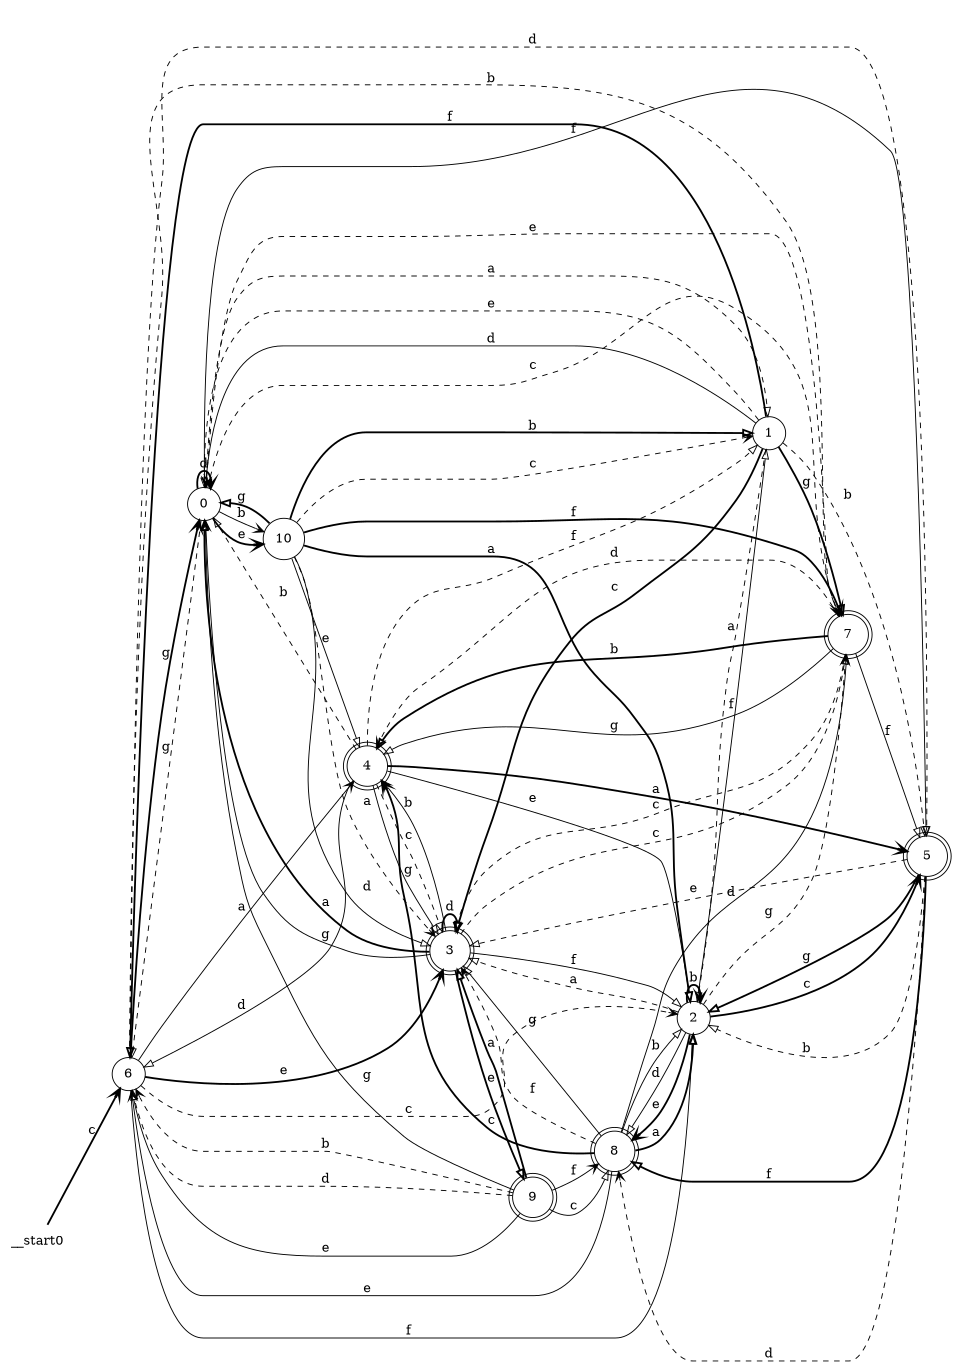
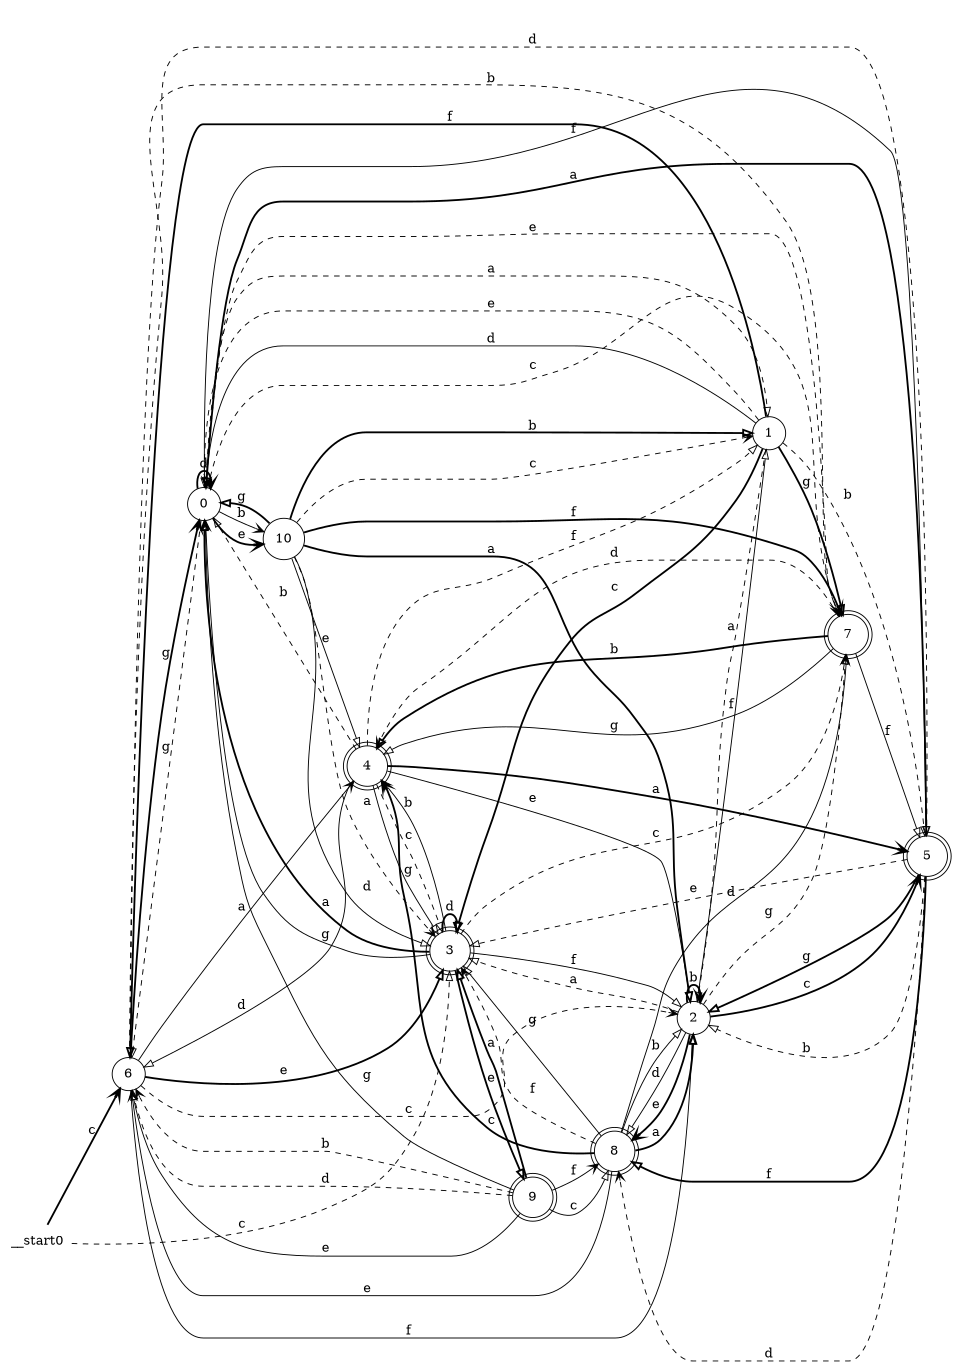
  digraph {
    rankdir=LR
    node [shape=doublecircle color=black fillcolor=white style="rounded,filled"]
    edge [arrowhead=onormal style=bold]
    __start0 [shape=none color="" fillcolor="" style=""]
    n2 [label=6 shape=circle style=filled]
    n3 [label=0 shape=circle style=filled]
    n4 [label=1 shape=circle style=filled]
    n5 [label=5]
    n6 [label=7]
    n7 [label=10 shape=circle style=filled]
    n8 [label=2 shape=circle style=filled]
    n9 [label=3]
    n10 [label=8]
    n11 [label=4]
    n12 [label=9]
    __start0 -> n2 [arrowhead=vee label=c]
    n2 -> n3 [arrowhead=vee label=g]
    n2 -> n5 [label=d style=dashed]
    n2 -> n6 [arrowhead=vee label=b style=dashed]
    n2 -> n8 [arrowhead=vee label=c style=dashed]
    n2 -> n8 [label=f style=solid]
-   n2 -> n9 [arrowhead=vee label=e]
+   n2 -> n9 [label=e]
    n2 -> n11 [arrowhead=vee label=a style=solid]
    n3 -> n2 [label=g style=dashed]
    n3 -> n3 [arrowhead=vee label=d]
    n3 -> n4 [label=a style=dashed]
    n3 -> n5 [label=f style=solid]
    n3 -> n6 [arrowhead=vee label=c style=dashed]
    n3 -> n7 [arrowhead=vee label=b style=solid]
    n3 -> n7 [arrowhead=vee label=e]
    n4 -> n2 [label=f]
    n4 -> n3 [arrowhead=vee label=d style=solid]
    n4 -> n3 [label=e style=dashed]
    n4 -> n5 [label=b style=dashed]
    n4 -> n6 [label=g]
    n4 -> n8 [label=a style=dashed]
    n4 -> n9 [label=c]
+   n5 -> n3 [label=a]
    n5 -> n8 [label=b style=dashed]
    n5 -> n8 [label=g]
    n5 -> n9 [label=e style=dashed]
    n5 -> n10 [arrowhead=vee label=d style=dashed]
    n5 -> n10 [label=f]
    n6 -> n3 [arrowhead=vee label=e style=dashed]
    n6 -> n5 [label=f style=solid]
-   n6 -> n9 [label=c style=dashed]
+   __start0 -> n9 [label=c style=dashed]
    n6 -> n11 [label=b]
    n6 -> n11 [arrowhead=vee label=d style=dashed]
    n6 -> n11 [label=g style=solid]
    n7 -> n3 [label=g]
    n7 -> n4 [label=b]
    n7 -> n4 [arrowhead=vee label=c style=dashed]
    n7 -> n6 [arrowhead=vee label=f]
    n7 -> n8 [label=a]
    n7 -> n9 [arrowhead=vee label=a style=dashed]
    n7 -> n9 [label=d style=solid]
    n7 -> n11 [label=e style=solid]
    n8 -> n4 [label=f style=solid]
    n8 -> n5 [arrowhead=vee label=c]
    n8 -> n6 [arrowhead=vee label=g style=dashed]
    n8 -> n8 [arrowhead=vee label=b]
    n8 -> n9 [label=a style=dashed]
    n8 -> n10 [label=d style=solid]
    n8 -> n10 [arrowhead=vee label=e]
    n9 -> n3 [label=a]
    n9 -> n3 [arrowhead=vee label=g style=solid]
    n9 -> n6 [label=c style=dashed]
    n9 -> n8 [label=f style=solid]
    n9 -> n9 [label=d]
    n9 -> n11 [arrowhead=vee label=b style=solid]
    n9 -> n12 [label=e]
    n10 -> n2 [arrowhead=vee label=e style=solid]
    n10 -> n6 [label=d style=solid]
    n10 -> n8 [label=a]
    n10 -> n8 [label=b style=solid]
    n10 -> n9 [arrowhead=vee label=f style=dashed]
    n10 -> n9 [label=g style=solid]
    n10 -> n11 [arrowhead=vee label=c]
    n11 -> n2 [label=d style=solid]
    n11 -> n3 [label=b style=dashed]
    n11 -> n4 [label=f style=dashed]
    n11 -> n5 [arrowhead=vee label=a]
    n11 -> n8 [label=e style=solid]
    n11 -> n9 [label=c style=dashed]
    n11 -> n9 [label=g style=solid]
    n12 -> n2 [arrowhead=vee label=b style=dashed]
    n12 -> n2 [label=d style=dashed]
    n12 -> n2 [label=e style=solid]
    n12 -> n3 [label=g style=solid]
    n12 -> n9 [label=a]
    n12 -> n10 [label=c style=solid]
    n12 -> n10 [arrowhead=vee label=f style=solid]
  }
